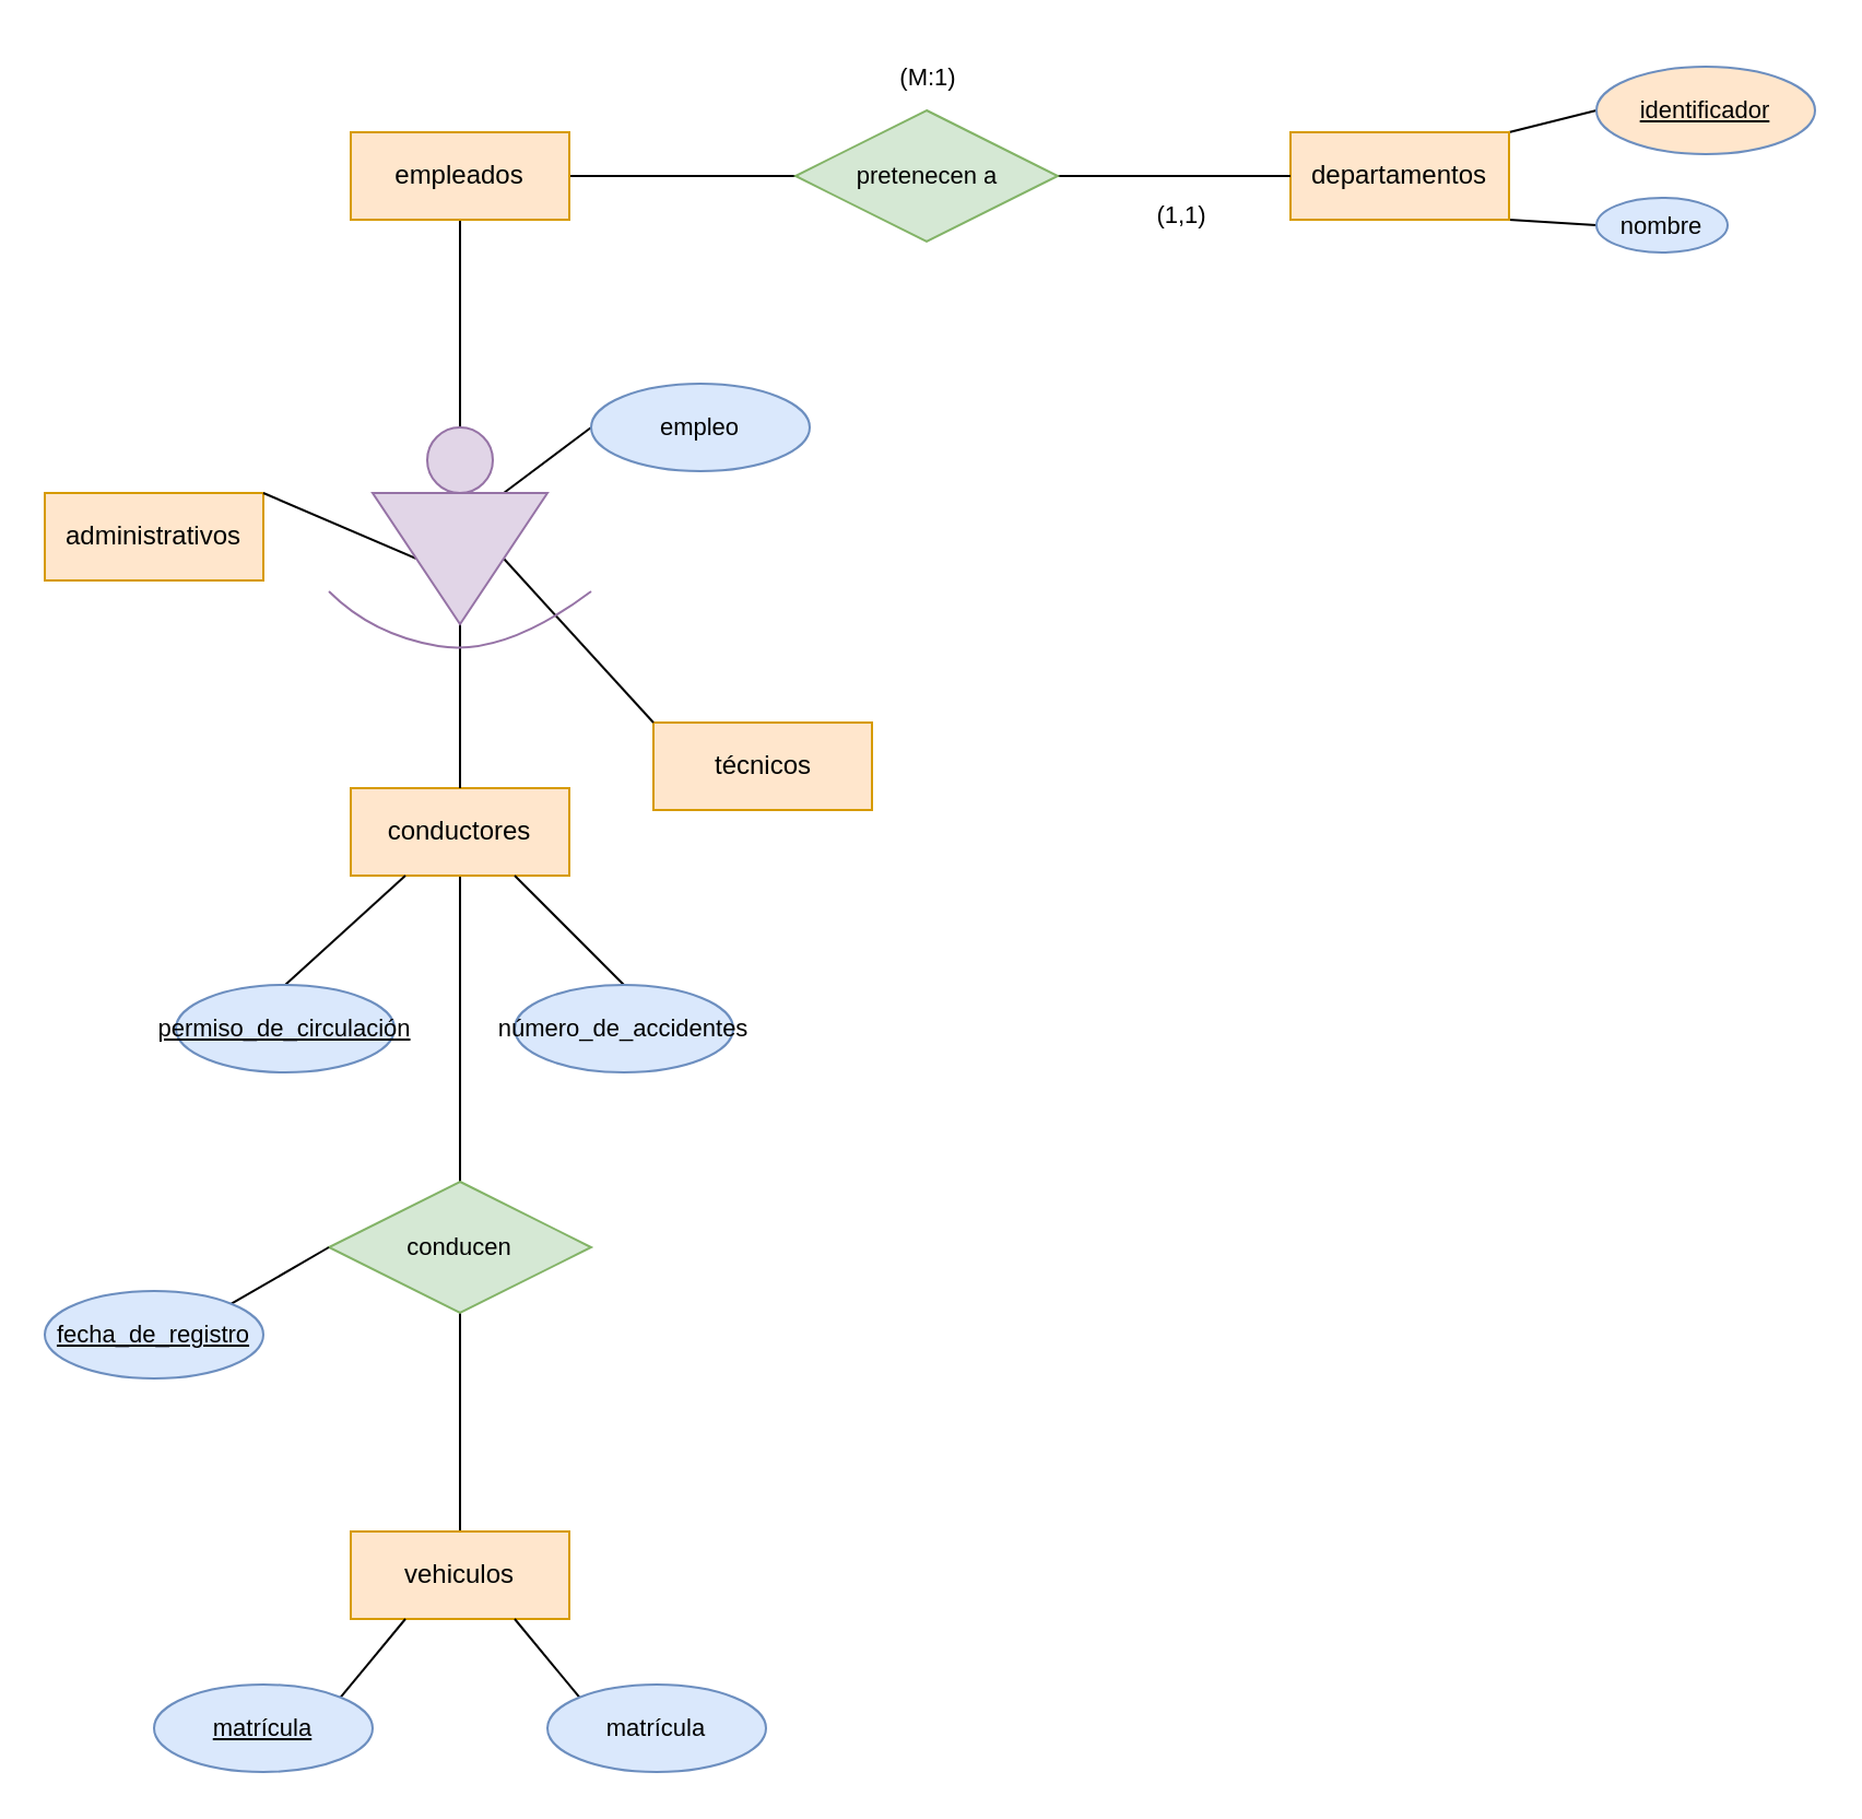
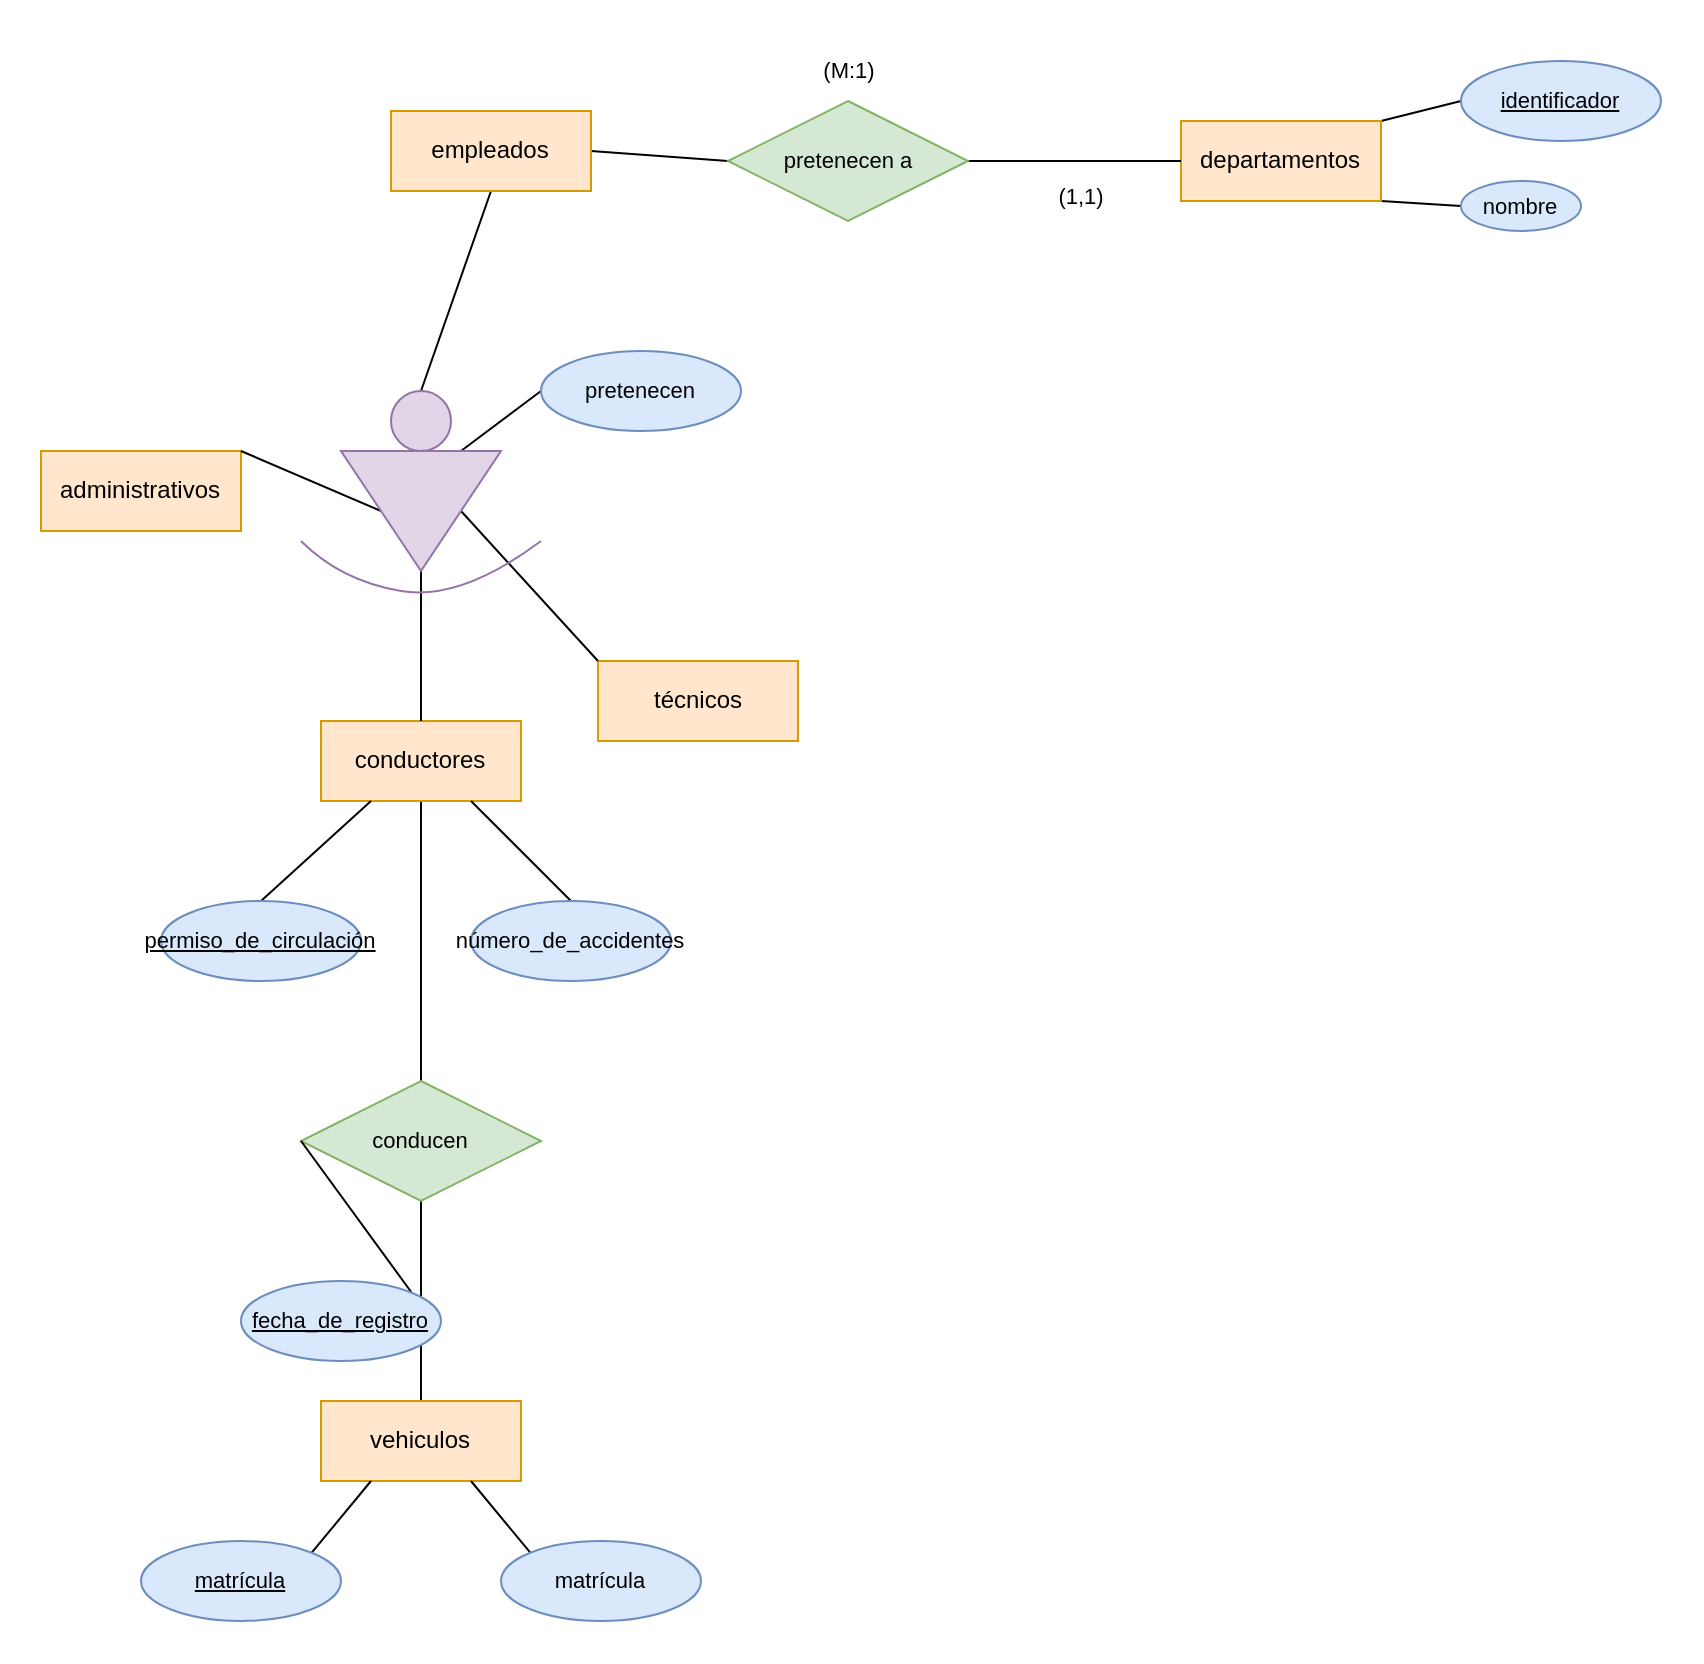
  <mxCell id="0" />
  <mxCell id="1" parent="0" />
  <mxCell id="2" style="edgeStyle=none;shape=connector;curved=1;rounded=1;orthogonalLoop=1;jettySize=auto;html=1;exitX=0.5;exitY=1;exitDx=0;exitDy=0;entryX=0.5;entryY=0;entryDx=0;entryDy=0;labelBackgroundColor=default;strokeColor=default;align=center;verticalAlign=middle;fontFamily=Helvetica;fontSize=11;fontColor=default;endArrow=none;endFill=0;" edge="1" parent="1" source="4" target="17"><mxGeometry relative="1" as="geometry" /></mxCell>
  <mxCell id="3" style="edgeStyle=none;shape=connector;curved=1;rounded=1;orthogonalLoop=1;jettySize=auto;html=1;exitX=1;exitY=0.5;exitDx=0;exitDy=0;entryX=0;entryY=0.5;entryDx=0;entryDy=0;labelBackgroundColor=default;strokeColor=default;align=center;verticalAlign=middle;fontFamily=Helvetica;fontSize=11;fontColor=default;endArrow=none;endFill=0;" edge="1" parent="1" source="4" target="21"><mxGeometry relative="1" as="geometry" /></mxCell>
- <mxCell id="4" value="empleados" style="whiteSpace=wrap;html=1;align=center;fillColor=#ffe6cc;strokeColor=#d79b00;" vertex="1" parent="1"><mxGeometry x="160" y="60" width="100" height="40" as="geometry" /></mxCell>
+ <mxCell id="4" value="empleados" style="whiteSpace=wrap;html=1;align=center;fillColor=#ffe6cc;strokeColor=#d79b00;" vertex="1" parent="1"><mxGeometry x="195" y="55" width="100" height="40" as="geometry" /></mxCell>
  <mxCell id="5" style="edgeStyle=none;shape=connector;curved=1;rounded=1;orthogonalLoop=1;jettySize=auto;html=1;exitX=1;exitY=0;exitDx=0;exitDy=0;entryX=0;entryY=0.5;entryDx=0;entryDy=0;labelBackgroundColor=default;strokeColor=default;align=center;verticalAlign=middle;fontFamily=Helvetica;fontSize=11;fontColor=default;endArrow=none;endFill=0;" edge="1" parent="1" source="7" target="22"><mxGeometry relative="1" as="geometry" /></mxCell>
  <mxCell id="6" style="edgeStyle=none;shape=connector;curved=1;rounded=1;orthogonalLoop=1;jettySize=auto;html=1;exitX=1;exitY=1;exitDx=0;exitDy=0;entryX=0;entryY=0.5;entryDx=0;entryDy=0;labelBackgroundColor=default;strokeColor=default;align=center;verticalAlign=middle;fontFamily=Helvetica;fontSize=11;fontColor=default;endArrow=none;endFill=0;" edge="1" parent="1" source="7" target="23"><mxGeometry relative="1" as="geometry" /></mxCell>
  <mxCell id="7" value="departamentos" style="whiteSpace=wrap;html=1;align=center;fillColor=#ffe6cc;strokeColor=#d79b00;" vertex="1" parent="1"><mxGeometry x="590" y="60" width="100" height="40" as="geometry" /></mxCell>
  <mxCell id="8" value="administrativos" style="whiteSpace=wrap;html=1;align=center;fillColor=#ffe6cc;strokeColor=#d79b00;" vertex="1" parent="1"><mxGeometry x="20" y="225" width="100" height="40" as="geometry" /></mxCell>
  <mxCell id="9" value="técnicos" style="whiteSpace=wrap;html=1;align=center;fillColor=#ffe6cc;strokeColor=#d79b00;" vertex="1" parent="1"><mxGeometry x="298.5" y="330" width="100" height="40" as="geometry" /></mxCell>
  <mxCell id="10" style="edgeStyle=none;shape=connector;curved=1;rounded=1;orthogonalLoop=1;jettySize=auto;html=1;exitX=0.5;exitY=1;exitDx=0;exitDy=0;entryX=0.5;entryY=0;entryDx=0;entryDy=0;labelBackgroundColor=default;strokeColor=default;align=center;verticalAlign=middle;fontFamily=Helvetica;fontSize=11;fontColor=default;endArrow=none;endFill=0;" edge="1" parent="1" source="11" target="31"><mxGeometry relative="1" as="geometry" /></mxCell>
  <mxCell id="11" value="conductores" style="whiteSpace=wrap;html=1;align=center;fillColor=#ffe6cc;strokeColor=#d79b00;" vertex="1" parent="1"><mxGeometry x="160" y="360" width="100" height="40" as="geometry" /></mxCell>
  <mxCell id="12" style="edgeStyle=none;shape=connector;curved=1;rounded=1;orthogonalLoop=1;jettySize=auto;html=1;exitX=0.5;exitY=1;exitDx=0;exitDy=0;entryX=1;entryY=0;entryDx=0;entryDy=0;labelBackgroundColor=default;strokeColor=default;align=center;verticalAlign=middle;fontFamily=Helvetica;fontSize=11;fontColor=default;endArrow=none;endFill=0;" edge="1" parent="1" source="16" target="8"><mxGeometry relative="1" as="geometry" /></mxCell>
  <mxCell id="13" style="edgeStyle=none;shape=connector;curved=1;rounded=1;orthogonalLoop=1;jettySize=auto;html=1;exitX=1;exitY=0.5;exitDx=0;exitDy=0;entryX=0.5;entryY=0;entryDx=0;entryDy=0;labelBackgroundColor=default;strokeColor=default;align=center;verticalAlign=middle;fontFamily=Helvetica;fontSize=11;fontColor=default;endArrow=none;endFill=0;" edge="1" parent="1" source="16" target="11"><mxGeometry relative="1" as="geometry" /></mxCell>
  <mxCell id="14" style="edgeStyle=none;shape=connector;curved=1;rounded=1;orthogonalLoop=1;jettySize=auto;html=1;exitX=0.5;exitY=0;exitDx=0;exitDy=0;entryX=0;entryY=0;entryDx=0;entryDy=0;labelBackgroundColor=default;strokeColor=default;align=center;verticalAlign=middle;fontFamily=Helvetica;fontSize=11;fontColor=default;endArrow=none;endFill=0;" edge="1" parent="1" source="16" target="9"><mxGeometry relative="1" as="geometry" /></mxCell>
  <mxCell id="15" style="edgeStyle=none;shape=connector;curved=1;rounded=1;orthogonalLoop=1;jettySize=auto;html=1;exitX=0;exitY=0.25;exitDx=0;exitDy=0;entryX=0;entryY=0.5;entryDx=0;entryDy=0;labelBackgroundColor=default;strokeColor=default;align=center;verticalAlign=middle;fontFamily=Helvetica;fontSize=11;fontColor=default;endArrow=none;endFill=0;" edge="1" parent="1" source="16" target="19"><mxGeometry relative="1" as="geometry" /></mxCell>
  <mxCell id="16" value="" style="triangle;whiteSpace=wrap;html=1;fillColor=#e1d5e7;strokeColor=#9673a6;rotation=90;" vertex="1" parent="1"><mxGeometry x="180" y="215" width="60" height="80" as="geometry" /></mxCell>
  <mxCell id="17" value="" style="ellipse;whiteSpace=wrap;html=1;aspect=fixed;fillColor=#e1d5e7;strokeColor=#9673a6;" vertex="1" parent="1"><mxGeometry x="195" y="195" width="30" height="30" as="geometry" /></mxCell>
  <mxCell id="18" value="" style="endArrow=none;html=1;endFill=0;curved=1;fillColor=#e1d5e7;strokeColor=#9673a6;" edge="1" parent="1"><mxGeometry width="50" height="50" relative="1" as="geometry"><mxPoint x="270" y="270" as="sourcePoint" /><mxPoint x="150" y="270" as="targetPoint" /><Array as="points"><mxPoint x="230" y="300" /><mxPoint x="170" y="290" /></Array></mxGeometry></mxCell>
- <mxCell id="19" value="empleo" style="ellipse;whiteSpace=wrap;html=1;align=center;fontFamily=Helvetica;fontSize=11;fillColor=#dae8fc;strokeColor=#6c8ebf;" vertex="1" parent="1"><mxGeometry x="270" y="175" width="100" height="40" as="geometry" /></mxCell>
+ <mxCell id="19" value="pretenecen" style="ellipse;whiteSpace=wrap;html=1;align=center;fontFamily=Helvetica;fontSize=11;fillColor=#dae8fc;strokeColor=#6c8ebf;" vertex="1" parent="1"><mxGeometry x="270" y="175" width="100" height="40" as="geometry" /></mxCell>
  <mxCell id="20" style="edgeStyle=none;shape=connector;curved=1;rounded=1;orthogonalLoop=1;jettySize=auto;html=1;exitX=1;exitY=0.5;exitDx=0;exitDy=0;entryX=0;entryY=0.5;entryDx=0;entryDy=0;labelBackgroundColor=default;strokeColor=default;align=center;verticalAlign=middle;fontFamily=Helvetica;fontSize=11;fontColor=default;endArrow=none;endFill=0;" edge="1" parent="1" source="21" target="7"><mxGeometry relative="1" as="geometry" /></mxCell>
  <mxCell id="21" value="pretenecen a" style="shape=rhombus;perimeter=rhombusPerimeter;whiteSpace=wrap;html=1;align=center;fontFamily=Helvetica;fontSize=11;fillColor=#d5e8d4;strokeColor=#82b366;" vertex="1" parent="1"><mxGeometry x="363.5" y="50" width="120" height="60" as="geometry" /></mxCell>
- <mxCell id="22" value="identificador" style="ellipse;whiteSpace=wrap;html=1;align=center;fontFamily=Helvetica;fontSize=11;fillColor=#ffe6cc;strokeColor=#6c8ebf;fontStyle=4;" vertex="1" parent="1"><mxGeometry x="730" y="30" width="100" height="40" as="geometry" /></mxCell>
+ <mxCell id="22" value="identificador" style="ellipse;whiteSpace=wrap;html=1;align=center;fontFamily=Helvetica;fontSize=11;fillColor=#dae8fc;strokeColor=#6c8ebf;fontStyle=4" vertex="1" parent="1"><mxGeometry x="730" y="30" width="100" height="40" as="geometry" /></mxCell>
  <mxCell id="23" value="nombre" style="ellipse;whiteSpace=wrap;html=1;align=center;fontFamily=Helvetica;fontSize=11;fillColor=#dae8fc;strokeColor=#6c8ebf;" vertex="1" parent="1"><mxGeometry x="730" y="90" width="60" height="25" as="geometry" /></mxCell>
  <mxCell id="24" value="(1,1)" style="text;html=1;align=center;verticalAlign=middle;resizable=0;points=[];autosize=1;strokeColor=none;fillColor=none;fontSize=11;fontFamily=Helvetica;fontColor=default;" vertex="1" parent="1"><mxGeometry x="515" y="83" width="50" height="30" as="geometry" /></mxCell>
  <mxCell id="25" value="(M:1)" style="text;html=1;align=center;verticalAlign=middle;resizable=0;points=[];autosize=1;strokeColor=none;fillColor=none;fontSize=11;fontFamily=Helvetica;fontColor=default;rotation=0;" vertex="1" parent="1"><mxGeometry x="398.5" y="20" width="50" height="30" as="geometry" /></mxCell>
  <mxCell id="26" style="edgeStyle=none;shape=connector;curved=1;rounded=1;orthogonalLoop=1;jettySize=auto;html=1;exitX=0.5;exitY=0;exitDx=0;exitDy=0;entryX=0.25;entryY=1;entryDx=0;entryDy=0;labelBackgroundColor=default;strokeColor=default;align=center;verticalAlign=middle;fontFamily=Helvetica;fontSize=11;fontColor=default;endArrow=none;endFill=0;" edge="1" parent="1" source="27" target="11"><mxGeometry relative="1" as="geometry" /></mxCell>
  <mxCell id="27" value="permiso_de_circulación" style="ellipse;whiteSpace=wrap;html=1;align=center;fontFamily=Helvetica;fontSize=11;fillColor=#dae8fc;strokeColor=#6c8ebf;fontStyle=4" vertex="1" parent="1"><mxGeometry x="80" y="450" width="100" height="40" as="geometry" /></mxCell>
  <mxCell id="28" style="edgeStyle=none;shape=connector;curved=1;rounded=1;orthogonalLoop=1;jettySize=auto;html=1;exitX=0.5;exitY=0;exitDx=0;exitDy=0;entryX=0.75;entryY=1;entryDx=0;entryDy=0;labelBackgroundColor=default;strokeColor=default;align=center;verticalAlign=middle;fontFamily=Helvetica;fontSize=11;fontColor=default;endArrow=none;endFill=0;" edge="1" parent="1" source="29" target="11"><mxGeometry relative="1" as="geometry" /></mxCell>
  <mxCell id="29" value="número_de_accidentes" style="ellipse;whiteSpace=wrap;html=1;align=center;fontFamily=Helvetica;fontSize=11;fillColor=#dae8fc;strokeColor=#6c8ebf;" vertex="1" parent="1"><mxGeometry x="235" y="450" width="100" height="40" as="geometry" /></mxCell>
  <mxCell id="30" style="edgeStyle=none;shape=connector;curved=1;rounded=1;orthogonalLoop=1;jettySize=auto;html=1;exitX=0.5;exitY=1;exitDx=0;exitDy=0;entryX=0.5;entryY=0;entryDx=0;entryDy=0;labelBackgroundColor=default;strokeColor=default;align=center;verticalAlign=middle;fontFamily=Helvetica;fontSize=11;fontColor=default;endArrow=none;endFill=0;" edge="1" parent="1" source="31" target="32"><mxGeometry relative="1" as="geometry" /></mxCell>
  <mxCell id="31" value="conducen" style="shape=rhombus;perimeter=rhombusPerimeter;whiteSpace=wrap;html=1;align=center;fontFamily=Helvetica;fontSize=11;fillColor=#d5e8d4;strokeColor=#82b366;" vertex="1" parent="1"><mxGeometry x="150" y="540" width="120" height="60" as="geometry" /></mxCell>
  <mxCell id="32" value="vehiculos" style="whiteSpace=wrap;html=1;align=center;fillColor=#ffe6cc;strokeColor=#d79b00;" vertex="1" parent="1"><mxGeometry x="160" y="700" width="100" height="40" as="geometry" /></mxCell>
  <mxCell id="33" style="edgeStyle=none;shape=connector;curved=1;rounded=1;orthogonalLoop=1;jettySize=auto;html=1;exitX=1;exitY=0;exitDx=0;exitDy=0;entryX=0.25;entryY=1;entryDx=0;entryDy=0;labelBackgroundColor=default;strokeColor=default;align=center;verticalAlign=middle;fontFamily=Helvetica;fontSize=11;fontColor=default;endArrow=none;endFill=0;" edge="1" parent="1" source="34" target="32"><mxGeometry relative="1" as="geometry" /></mxCell>
  <mxCell id="34" value="matrícula" style="ellipse;whiteSpace=wrap;html=1;align=center;fontFamily=Helvetica;fontSize=11;fillColor=#dae8fc;strokeColor=#6c8ebf;fontStyle=4" vertex="1" parent="1"><mxGeometry y="770" width="100" height="40" as="geometry" x="70" /></mxCell>
  <mxCell id="35" style="edgeStyle=none;shape=connector;curved=1;rounded=1;orthogonalLoop=1;jettySize=auto;html=1;exitX=0;exitY=0;exitDx=0;exitDy=0;entryX=0.75;entryY=1;entryDx=0;entryDy=0;labelBackgroundColor=default;strokeColor=default;align=center;verticalAlign=middle;fontFamily=Helvetica;fontSize=11;fontColor=default;endArrow=none;endFill=0;" edge="1" parent="1" source="36" target="32"><mxGeometry relative="1" as="geometry" /></mxCell>
  <mxCell id="36" value="matrícula" style="ellipse;whiteSpace=wrap;html=1;align=center;fontFamily=Helvetica;fontSize=11;fillColor=#dae8fc;strokeColor=#6c8ebf;" vertex="1" parent="1"><mxGeometry x="250" y="770" width="100" height="40" as="geometry" /></mxCell>
  <mxCell id="37" style="edgeStyle=none;shape=connector;curved=1;rounded=1;orthogonalLoop=1;jettySize=auto;html=1;exitX=1;exitY=0;exitDx=0;exitDy=0;entryX=0;entryY=0.5;entryDx=0;entryDy=0;labelBackgroundColor=default;strokeColor=default;align=center;verticalAlign=middle;fontFamily=Helvetica;fontSize=11;fontColor=default;endArrow=none;endFill=0;" edge="1" parent="1" source="38" target="31"><mxGeometry relative="1" as="geometry" /></mxCell>
- <mxCell id="38" value="fecha_de_registro" style="ellipse;whiteSpace=wrap;html=1;align=center;fontFamily=Helvetica;fontSize=11;fillColor=#dae8fc;strokeColor=#6c8ebf;fontStyle=4" vertex="1" parent="1"><mxGeometry x="20" y="590" width="100" height="40" as="geometry" /></mxCell>
+ <mxCell id="38" value="fecha_de_registro" style="ellipse;whiteSpace=wrap;html=1;align=center;fontFamily=Helvetica;fontSize=11;fillColor=#dae8fc;strokeColor=#6c8ebf;fontStyle=4" vertex="1" parent="1"><mxGeometry x="120" y="640" width="100" height="40" as="geometry" /></mxCell>
  <mxCell id="39" style="edgeStyle=none;shape=connector;curved=1;rounded=1;orthogonalLoop=1;jettySize=auto;html=1;exitX=1;exitY=1;exitDx=0;exitDy=0;labelBackgroundColor=default;strokeColor=default;align=center;verticalAlign=middle;fontFamily=Helvetica;fontSize=11;fontColor=default;endArrow=none;endFill=0;" edge="1" parent="1" source="38" target="38"><mxGeometry relative="1" as="geometry" /></mxCell>
